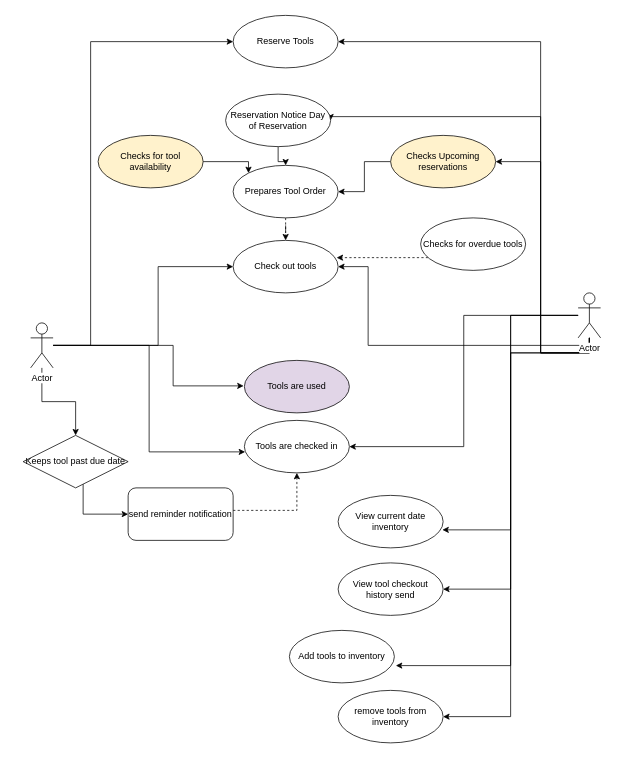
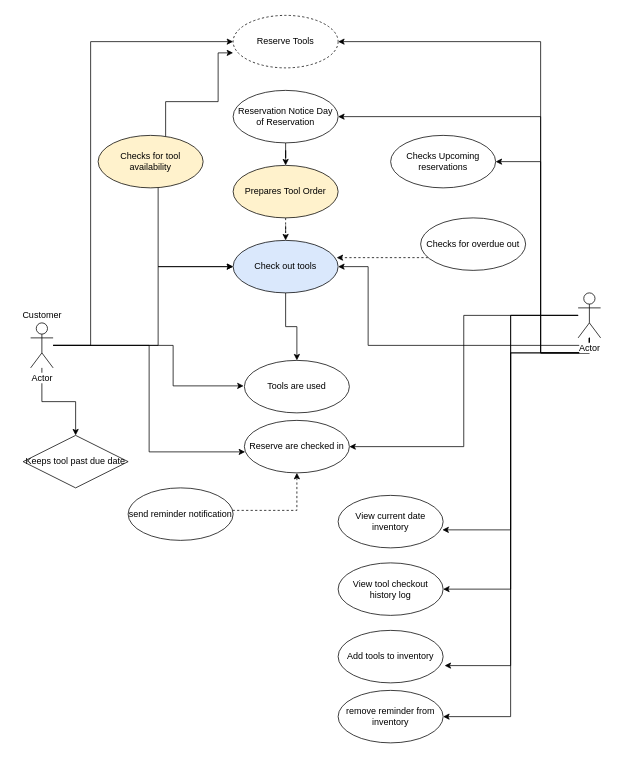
  <mxCell id="0" />
  <mxCell id="1" parent="0" />
  <mxCell id="2" style="edgeStyle=orthogonalEdgeStyle;rounded=0;orthogonalLoop=1;jettySize=auto;html=1;entryX=1;entryY=0.5;entryDx=0;entryDy=0;" parent="1" source="11" target="18" edge="1"><mxGeometry relative="1" as="geometry"><Array as="points"><mxPoint x="720" y="470" /><mxPoint x="720" y="55" /></Array></mxGeometry></mxCell>
  <mxCell id="3" style="edgeStyle=orthogonalEdgeStyle;rounded=0;orthogonalLoop=1;jettySize=auto;html=1;entryX=1;entryY=0.5;entryDx=0;entryDy=0;" parent="1" source="11" target="20" edge="1"><mxGeometry relative="1" as="geometry"><Array as="points"><mxPoint x="720" y="470" /><mxPoint x="720" y="155" /></Array></mxGeometry></mxCell>
  <mxCell id="4" style="edgeStyle=orthogonalEdgeStyle;rounded=0;orthogonalLoop=1;jettySize=auto;html=1;entryX=1;entryY=0.5;entryDx=0;entryDy=0;" parent="1" source="11" target="38" edge="1"><mxGeometry relative="1" as="geometry"><Array as="points"><mxPoint x="720" y="470" /><mxPoint x="720" y="215" /></Array></mxGeometry></mxCell>
  <mxCell id="5" style="edgeStyle=orthogonalEdgeStyle;rounded=0;orthogonalLoop=1;jettySize=auto;html=1;entryX=1;entryY=0.5;entryDx=0;entryDy=0;" parent="1" source="11" target="24" edge="1"><mxGeometry relative="1" as="geometry"><Array as="points"><mxPoint x="490" y="460" /><mxPoint x="490" y="355" /></Array></mxGeometry></mxCell>
  <mxCell id="6" style="edgeStyle=orthogonalEdgeStyle;rounded=0;orthogonalLoop=1;jettySize=auto;html=1;entryX=1;entryY=0.5;entryDx=0;entryDy=0;" parent="1" source="11" target="26" edge="1"><mxGeometry relative="1" as="geometry" /></mxCell>
  <mxCell id="7" style="edgeStyle=orthogonalEdgeStyle;rounded=0;orthogonalLoop=1;jettySize=auto;html=1;entryX=0.993;entryY=0.657;entryDx=0;entryDy=0;entryPerimeter=0;" parent="1" source="11" target="39" edge="1"><mxGeometry relative="1" as="geometry" /></mxCell>
  <mxCell id="8" style="edgeStyle=orthogonalEdgeStyle;rounded=0;orthogonalLoop=1;jettySize=auto;html=1;entryX=1;entryY=0.5;entryDx=0;entryDy=0;" parent="1" source="11" target="40" edge="1"><mxGeometry relative="1" as="geometry" /></mxCell>
  <mxCell id="9" style="edgeStyle=orthogonalEdgeStyle;rounded=0;orthogonalLoop=1;jettySize=auto;html=1;entryX=1.014;entryY=0.671;entryDx=0;entryDy=0;entryPerimeter=0;" parent="1" source="11" target="41" edge="1"><mxGeometry relative="1" as="geometry"><Array as="points"><mxPoint x="680" y="470" /><mxPoint x="680" y="887" /></Array></mxGeometry></mxCell>
  <mxCell id="10" style="edgeStyle=orthogonalEdgeStyle;rounded=0;orthogonalLoop=1;jettySize=auto;html=1;entryX=1;entryY=0.5;entryDx=0;entryDy=0;" parent="1" source="11" target="42" edge="1"><mxGeometry relative="1" as="geometry"><Array as="points"><mxPoint x="680" y="470" /><mxPoint x="680" y="955" /></Array></mxGeometry></mxCell>
  <mxCell id="11" value="Actor" style="shape=umlActor;verticalLabelPosition=bottom;labelBackgroundColor=#ffffff;verticalAlign=top;html=1;" parent="1" vertex="1"><mxGeometry x="770" y="390" width="30" height="60" as="geometry" /></mxCell>
  <mxCell id="12" style="edgeStyle=orthogonalEdgeStyle;rounded=0;orthogonalLoop=1;jettySize=auto;html=1;entryX=0.1;entryY=0.2;entryDx=0;entryDy=0;entryPerimeter=0;" parent="1" source="17" edge="1"><mxGeometry relative="1" as="geometry"><mxPoint x="324" y="514" as="targetPoint" /><Array as="points"><mxPoint x="230" y="460" /><mxPoint x="230" y="514" /></Array></mxGeometry></mxCell>
  <mxCell id="13" style="edgeStyle=orthogonalEdgeStyle;rounded=0;orthogonalLoop=1;jettySize=auto;html=1;entryX=0;entryY=0.5;entryDx=0;entryDy=0;" parent="1" source="17" target="18" edge="1"><mxGeometry relative="1" as="geometry"><Array as="points"><mxPoint x="120" y="460" /><mxPoint x="120" y="55" /></Array></mxGeometry></mxCell>
  <mxCell id="14" style="edgeStyle=orthogonalEdgeStyle;rounded=0;orthogonalLoop=1;jettySize=auto;html=1;" parent="1" source="17" target="28" edge="1"><mxGeometry relative="1" as="geometry"><Array as="points"><mxPoint x="55" y="535" /><mxPoint x="100" y="535" /></Array></mxGeometry></mxCell>
  <mxCell id="15" style="edgeStyle=orthogonalEdgeStyle;rounded=0;orthogonalLoop=1;jettySize=auto;html=1;" parent="1" source="17" target="24" edge="1"><mxGeometry relative="1" as="geometry"><Array as="points"><mxPoint x="210" y="460" /><mxPoint x="210" y="355" /></Array></mxGeometry></mxCell>
  <mxCell id="16" style="edgeStyle=orthogonalEdgeStyle;rounded=0;orthogonalLoop=1;jettySize=auto;html=1;entryX=0.007;entryY=0.6;entryDx=0;entryDy=0;entryPerimeter=0;" parent="1" source="17" target="26" edge="1"><mxGeometry relative="1" as="geometry"><Array as="points"><mxPoint x="198" y="460" /><mxPoint x="198" y="602" /></Array></mxGeometry></mxCell>
  <mxCell id="17" value="Actor" style="shape=umlActor;verticalLabelPosition=bottom;labelBackgroundColor=#ffffff;verticalAlign=top;html=1;" parent="1" vertex="1"><mxGeometry x="40" y="430" width="30" height="60" as="geometry" /></mxCell>
- <mxCell id="18" value="Reserve Tools" style="ellipse;whiteSpace=wrap;html=1;" parent="1" vertex="1"><mxGeometry x="310" y="20" width="140" height="70" as="geometry" /></mxCell>
+ <mxCell id="18" value="Reserve Tools" style="ellipse;whiteSpace=wrap;html=1;dashed=1;" parent="1" vertex="1"><mxGeometry x="310" y="20" width="140" height="70" as="geometry" /></mxCell>
  <mxCell id="19" value="" style="edgeStyle=orthogonalEdgeStyle;rounded=0;orthogonalLoop=1;jettySize=auto;html=1;" parent="1" source="20" target="22" edge="1"><mxGeometry relative="1" as="geometry" /></mxCell>
- <mxCell id="20" value="Reservation Notice Day of Reservation" style="ellipse;whiteSpace=wrap;html=1;" parent="1" vertex="1"><mxGeometry x="300" y="125" width="140" height="70" as="geometry" /></mxCell>
+ <mxCell id="20" value="Reservation Notice Day of Reservation" style="ellipse;whiteSpace=wrap;html=1;" parent="1" vertex="1"><mxGeometry x="310" y="120" width="140" height="70" as="geometry" /></mxCell>
  <mxCell id="21" value="" style="edgeStyle=orthogonalEdgeStyle;rounded=0;orthogonalLoop=1;jettySize=auto;html=1;dashed=1;" parent="1" source="22" target="24" edge="1"><mxGeometry relative="1" as="geometry" /></mxCell>
- <mxCell id="22" value="Prepares Tool Order" style="ellipse;whiteSpace=wrap;html=1;" parent="1" vertex="1"><mxGeometry x="310" y="220" width="140" height="70" as="geometry" /></mxCell>
- <mxCell id="24" value="Check out tools" style="ellipse;whiteSpace=wrap;html=1;" parent="1" vertex="1"><mxGeometry x="310" y="320" width="140" height="70" as="geometry" /></mxCell>
- <mxCell id="25" value="Tools are used" style="ellipse;whiteSpace=wrap;html=1;fillColor=#e1d5e7;" parent="1" vertex="1"><mxGeometry x="325" y="480" width="140" height="70" as="geometry" /></mxCell>
- <mxCell id="26" value="Tools are checked in" style="ellipse;whiteSpace=wrap;html=1;" parent="1" vertex="1"><mxGeometry x="325" y="560" width="140" height="70" as="geometry" /></mxCell>
- <mxCell id="27" value="" style="edgeStyle=orthogonalEdgeStyle;rounded=0;orthogonalLoop=1;jettySize=auto;html=1;" parent="1" source="28" target="30" edge="1"><mxGeometry relative="1" as="geometry"><Array as="points"><mxPoint x="110" y="685" /></Array></mxGeometry></mxCell>
+ <mxCell id="22" value="Prepares Tool Order" style="ellipse;whiteSpace=wrap;html=1;fillColor=#fff2cc;" parent="1" vertex="1"><mxGeometry x="310" y="220" width="140" height="70" as="geometry" /></mxCell>
+ <mxCell id="23" value="" style="edgeStyle=orthogonalEdgeStyle;rounded=0;orthogonalLoop=1;jettySize=auto;html=1;" parent="1" source="24" target="25" edge="1"><mxGeometry relative="1" as="geometry" /></mxCell>
+ <mxCell id="24" value="Check out tools" style="ellipse;whiteSpace=wrap;html=1;fillColor=#dae8fc;" parent="1" vertex="1"><mxGeometry x="310" y="320" width="140" height="70" as="geometry" /></mxCell>
+ <mxCell id="25" value="Tools are used" style="ellipse;whiteSpace=wrap;html=1;" parent="1" vertex="1"><mxGeometry x="325" y="480" width="140" height="70" as="geometry" /></mxCell>
+ <mxCell id="26" value="Reserve are checked in" style="ellipse;whiteSpace=wrap;html=1;" parent="1" vertex="1"><mxGeometry x="325" y="560" width="140" height="70" as="geometry" /></mxCell>
  <mxCell id="28" value="Keeps tool past due date" style="rhombus;whiteSpace=wrap;html=1;" parent="1" vertex="1"><mxGeometry x="30" y="580" width="140" height="70" as="geometry" /></mxCell>
  <mxCell id="29" style="edgeStyle=orthogonalEdgeStyle;rounded=0;orthogonalLoop=1;jettySize=auto;html=1;entryX=0.5;entryY=1;entryDx=0;entryDy=0;dashed=1;" parent="1" source="30" target="26" edge="1"><mxGeometry relative="1" as="geometry"><mxPoint x="310" y="535" as="targetPoint" /><Array as="points"><mxPoint x="395" y="680" /></Array></mxGeometry></mxCell>
- <mxCell id="30" value="send reminder notification" style="whiteSpace=wrap;html=1;rounded=1;" parent="1" vertex="1"><mxGeometry x="170" y="650" width="140" height="70" as="geometry" /></mxCell>
+ <mxCell id="30" value="send reminder notification" style="ellipse;whiteSpace=wrap;html=1;" parent="1" vertex="1"><mxGeometry x="170" y="650" width="140" height="70" as="geometry" /></mxCell>
  <mxCell id="31" style="edgeStyle=orthogonalEdgeStyle;rounded=0;orthogonalLoop=1;jettySize=auto;html=1;entryX=0.986;entryY=0.329;entryDx=0;entryDy=0;entryPerimeter=0;dashed=1;" parent="1" source="32" target="24" edge="1"><mxGeometry relative="1" as="geometry"><Array as="points"><mxPoint x="510" y="343" /><mxPoint x="510" y="343" /></Array></mxGeometry></mxCell>
- <mxCell id="32" value="Checks for overdue tools" style="ellipse;whiteSpace=wrap;html=1;" parent="1" vertex="1"><mxGeometry x="560" y="290" width="140" height="70" as="geometry" /></mxCell>
- <mxCell id="35" style="edgeStyle=orthogonalEdgeStyle;rounded=0;orthogonalLoop=1;jettySize=auto;html=1;entryX=0;entryY=0;entryDx=0;entryDy=0;" parent="1" source="36" target="22" edge="1"><mxGeometry relative="1" as="geometry"><Array as="points"><mxPoint x="331" y="215" /></Array></mxGeometry></mxCell>
+ <mxCell id="32" value="Checks for overdue out" style="ellipse;whiteSpace=wrap;html=1;" parent="1" vertex="1"><mxGeometry x="560" y="290" width="140" height="70" as="geometry" /></mxCell>
+ <mxCell id="33" style="edgeStyle=orthogonalEdgeStyle;rounded=0;orthogonalLoop=1;jettySize=auto;html=1;entryX=0;entryY=0.714;entryDx=0;entryDy=0;entryPerimeter=0;" parent="1" source="36" target="18" edge="1"><mxGeometry relative="1" as="geometry"><Array as="points"><mxPoint x="220" y="135" /><mxPoint x="290" y="135" /><mxPoint x="290" y="70" /></Array></mxGeometry></mxCell>
+ <mxCell id="34" style="edgeStyle=orthogonalEdgeStyle;rounded=0;orthogonalLoop=1;jettySize=auto;html=1;entryX=0;entryY=0.5;entryDx=0;entryDy=0;" parent="1" source="36" target="24" edge="1"><mxGeometry relative="1" as="geometry"><Array as="points"><mxPoint x="210" y="355" /></Array></mxGeometry></mxCell>
  <mxCell id="36" value="Checks for tool availability" style="ellipse;whiteSpace=wrap;html=1;fillColor=#fff2cc;" parent="1" vertex="1"><mxGeometry x="130" y="180" width="140" height="70" as="geometry" /></mxCell>
- <mxCell id="37" style="edgeStyle=orthogonalEdgeStyle;rounded=0;orthogonalLoop=1;jettySize=auto;html=1;entryX=1;entryY=0.5;entryDx=0;entryDy=0;" parent="1" source="38" target="22" edge="1"><mxGeometry relative="1" as="geometry" /></mxCell>
- <mxCell id="38" value="Checks Upcoming reservations" style="ellipse;whiteSpace=wrap;html=1;fillColor=#fff2cc;" parent="1" vertex="1"><mxGeometry x="520" y="180" width="140" height="70" as="geometry" /></mxCell>
+ <mxCell id="38" value="Checks Upcoming reservations" style="ellipse;whiteSpace=wrap;html=1;" parent="1" vertex="1"><mxGeometry x="520" y="180" width="140" height="70" as="geometry" /></mxCell>
  <mxCell id="39" value="View current date inventory" style="ellipse;whiteSpace=wrap;html=1;" parent="1" vertex="1"><mxGeometry x="450" y="660" width="140" height="70" as="geometry" /></mxCell>
- <mxCell id="40" value="View tool checkout history send" style="ellipse;whiteSpace=wrap;html=1;" parent="1" vertex="1"><mxGeometry x="450" y="750" width="140" height="70" as="geometry" /></mxCell>
- <mxCell id="41" value="Add tools to inventory" style="ellipse;whiteSpace=wrap;html=1;" parent="1" vertex="1"><mxGeometry x="385" y="840" width="140" height="70" as="geometry" /></mxCell>
- <mxCell id="42" value="remove tools from inventory" style="ellipse;whiteSpace=wrap;html=1;" parent="1" vertex="1"><mxGeometry x="450" y="920" width="140" height="70" as="geometry" /></mxCell>
+ <mxCell id="40" value="View tool checkout history log" style="ellipse;whiteSpace=wrap;html=1;" parent="1" vertex="1"><mxGeometry x="450" y="750" width="140" height="70" as="geometry" /></mxCell>
+ <mxCell id="41" value="Add tools to inventory" style="ellipse;whiteSpace=wrap;html=1;" parent="1" vertex="1"><mxGeometry x="450" y="840" width="140" height="70" as="geometry" /></mxCell>
+ <mxCell id="42" value="remove reminder from inventory" style="ellipse;whiteSpace=wrap;html=1;" parent="1" vertex="1"><mxGeometry x="450" y="920" width="140" height="70" as="geometry" /></mxCell>
+ <mxCell id="43" value="Customer" style="text;html=1;align=center;verticalAlign=middle;resizable=0;points=[];autosize=1;" parent="1" vertex="1"><mxGeometry x="20" y="410" width="70" height="20" as="geometry" /></mxCell>
